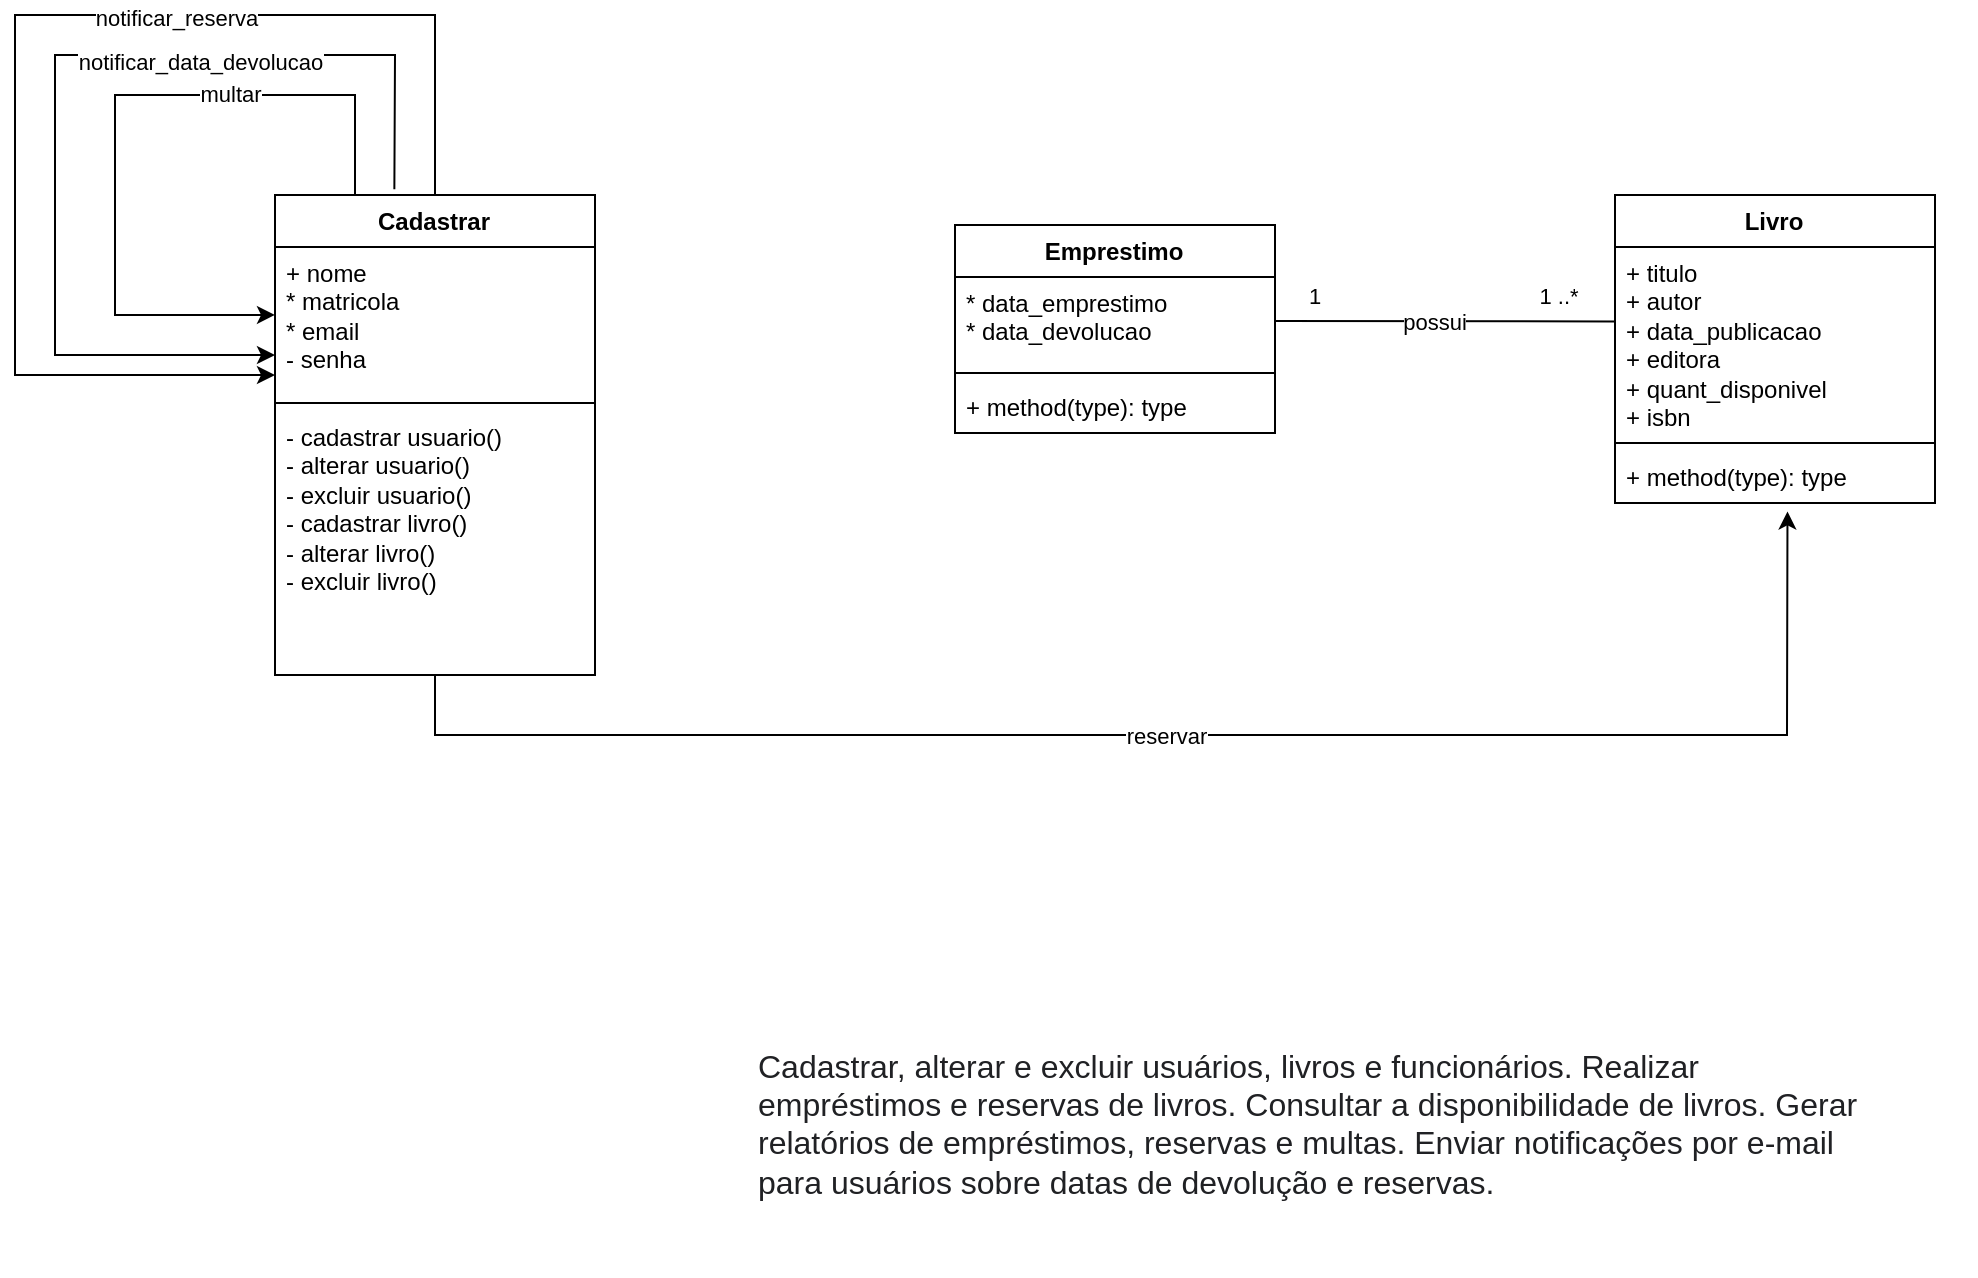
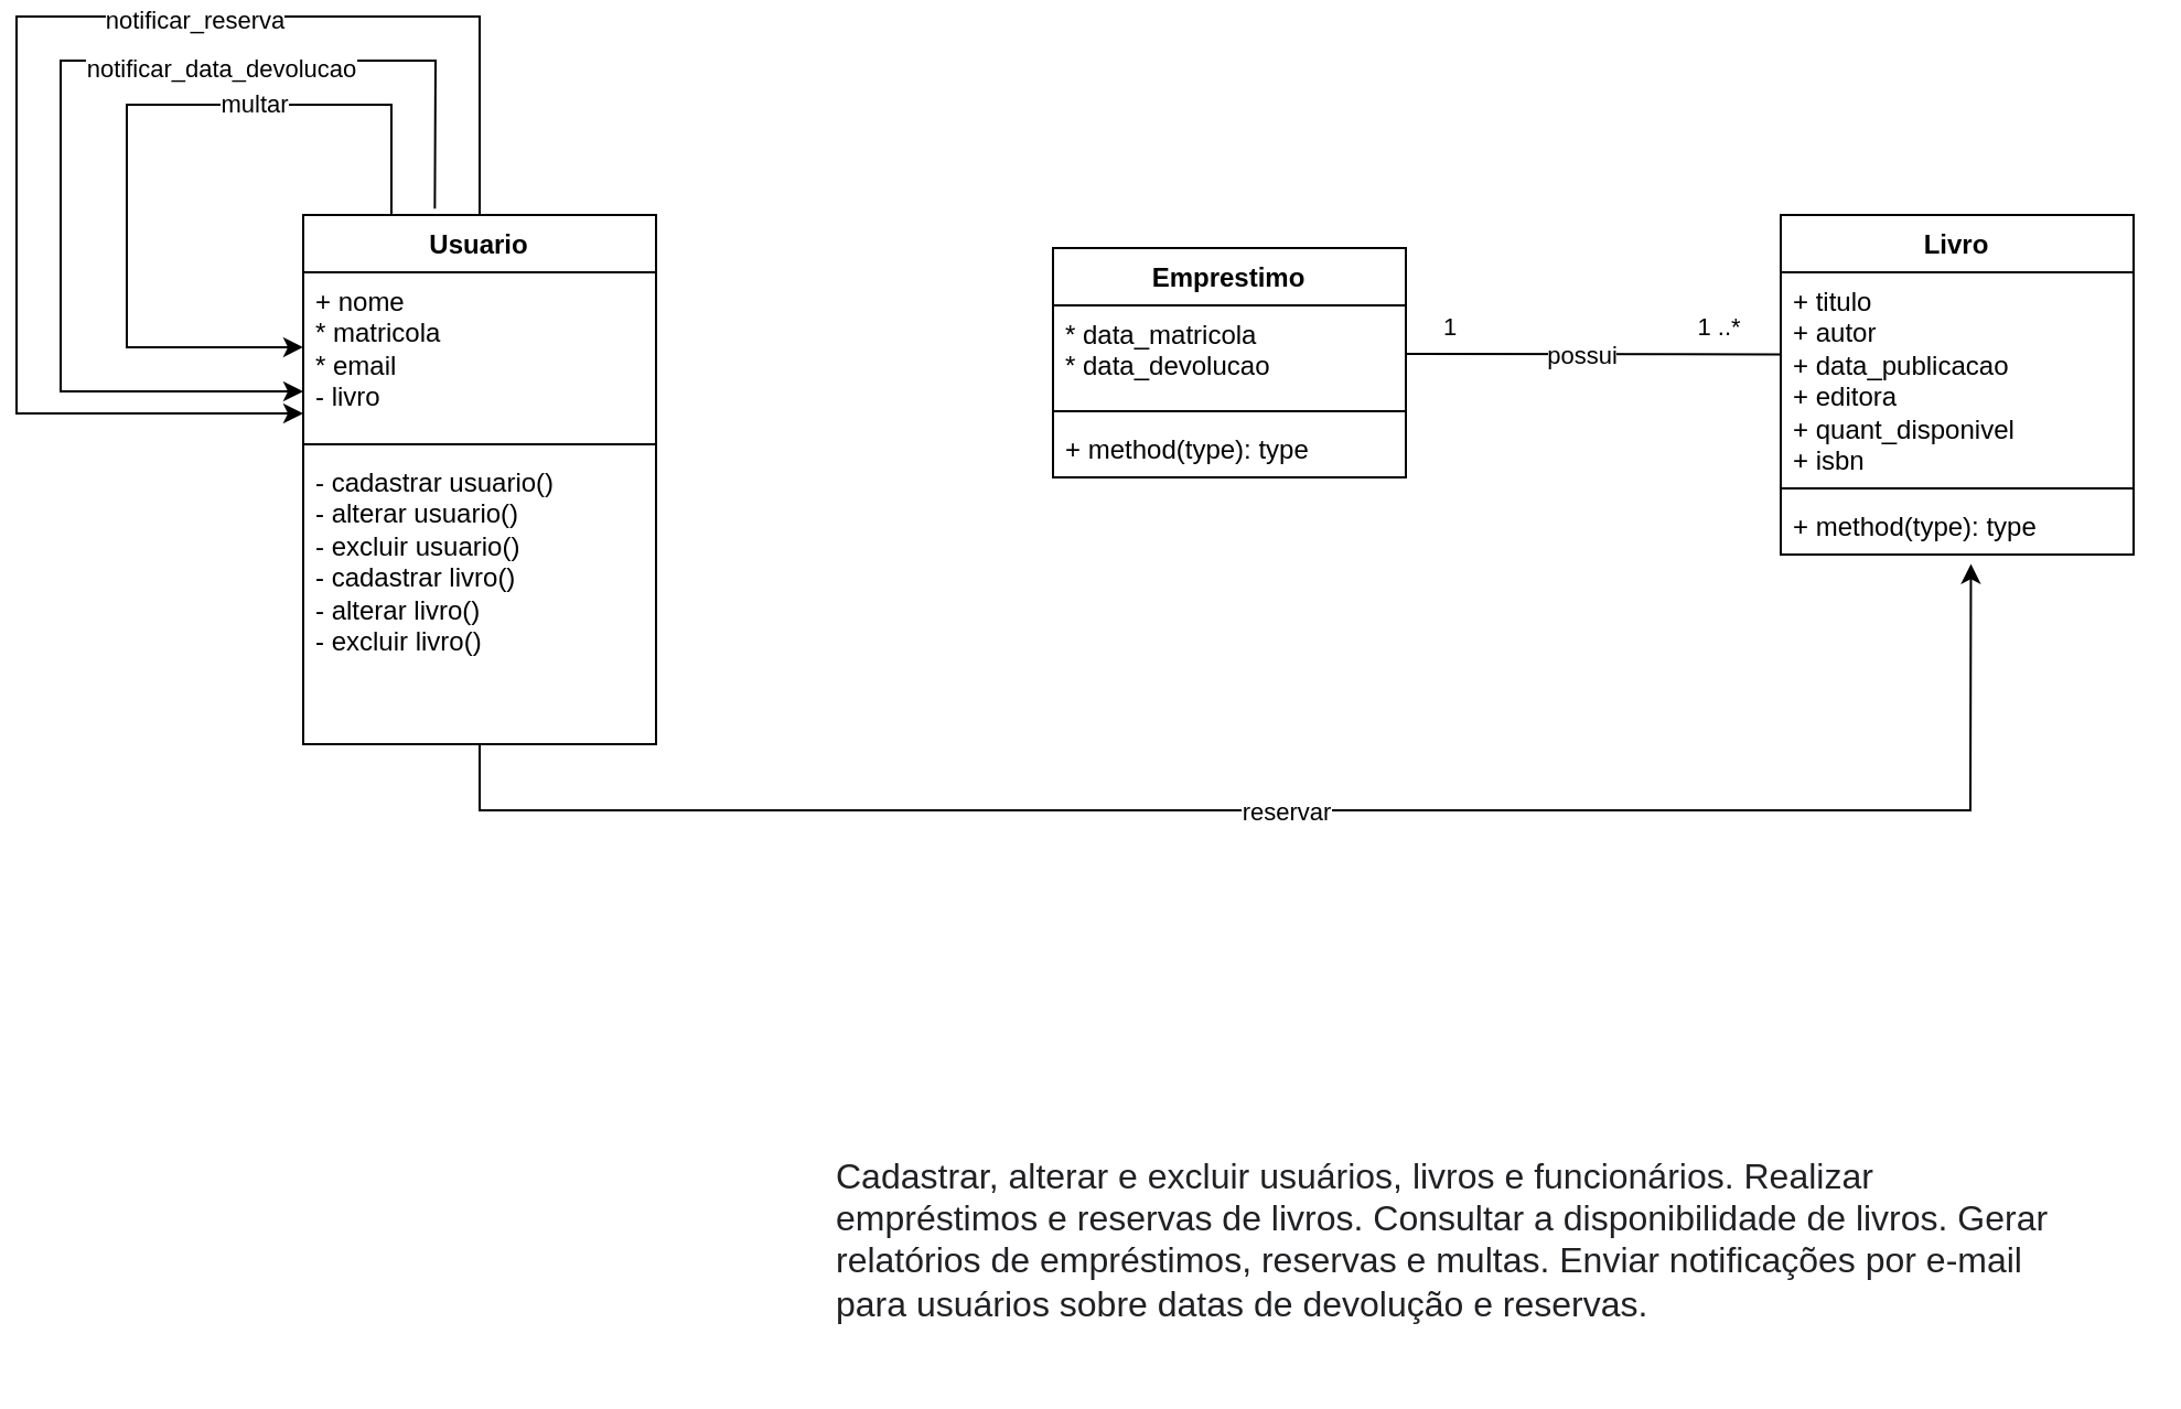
  <mxCell id="0" />
  <mxCell id="1" parent="0" />
- <mxCell id="2" value="Cadastrar" style="swimlane;fontStyle=1;align=center;verticalAlign=top;childLayout=stackLayout;horizontal=1;startSize=26;horizontalStack=0;resizeParent=1;resizeParentMax=0;resizeLast=0;collapsible=1;marginBottom=0;whiteSpace=wrap;html=1;" parent="1" vertex="1"><mxGeometry x="130" y="90" width="160" height="240" as="geometry" /></mxCell>
- <mxCell id="3" value="+ nome&lt;div&gt;* matricola&lt;/div&gt;&lt;div&gt;* email&lt;/div&gt;&lt;div&gt;- senha&lt;/div&gt;" style="text;strokeColor=none;fillColor=none;align=left;verticalAlign=top;spacingLeft=4;spacingRight=4;overflow=hidden;rotatable=0;points=[[0,0.5],[1,0.5]];portConstraint=eastwest;whiteSpace=wrap;html=1;" parent="2" vertex="1"><mxGeometry y="26" width="160" height="74" as="geometry" /></mxCell>
+ <mxCell id="2" value="Usuario" style="swimlane;fontStyle=1;align=center;verticalAlign=top;childLayout=stackLayout;horizontal=1;startSize=26;horizontalStack=0;resizeParent=1;resizeParentMax=0;resizeLast=0;collapsible=1;marginBottom=0;whiteSpace=wrap;html=1;" parent="1" vertex="1"><mxGeometry x="130" y="90" width="160" height="240" as="geometry" /></mxCell>
+ <mxCell id="3" value="+ nome&lt;div&gt;* matricola&lt;/div&gt;&lt;div&gt;* email&lt;/div&gt;&lt;div&gt;- livro&lt;/div&gt;" style="text;strokeColor=none;fillColor=none;align=left;verticalAlign=top;spacingLeft=4;spacingRight=4;overflow=hidden;rotatable=0;points=[[0,0.5],[1,0.5]];portConstraint=eastwest;whiteSpace=wrap;html=1;" parent="2" vertex="1"><mxGeometry y="26" width="160" height="74" as="geometry" /></mxCell>
  <mxCell id="4" value="" style="line;strokeWidth=1;fillColor=none;align=left;verticalAlign=middle;spacingTop=-1;spacingLeft=3;spacingRight=3;rotatable=0;labelPosition=right;points=[];portConstraint=eastwest;strokeColor=inherit;" parent="2" vertex="1"><mxGeometry y="100" width="160" height="8" as="geometry" /></mxCell>
  <mxCell id="5" value="- cadastrar usuario()&lt;div&gt;- alterar usuario()&lt;/div&gt;&lt;div&gt;- excluir usuario()&lt;/div&gt;&lt;div&gt;- cadastrar livro()&lt;div&gt;- alterar livro()&lt;/div&gt;&lt;div&gt;- excluir livro()&lt;/div&gt;&lt;div&gt;&lt;br&gt;&lt;/div&gt;&lt;/div&gt;&lt;div&gt;&lt;br&gt;&lt;/div&gt;" style="text;strokeColor=none;fillColor=none;align=left;verticalAlign=top;spacingLeft=4;spacingRight=4;overflow=hidden;rotatable=0;points=[[0,0.5],[1,0.5]];portConstraint=eastwest;whiteSpace=wrap;html=1;" parent="2" vertex="1"><mxGeometry y="108" width="160" height="132" as="geometry" /></mxCell>
  <mxCell id="6" style="edgeStyle=none;rounded=0;orthogonalLoop=1;jettySize=auto;html=1;exitX=0.25;exitY=0;exitDx=0;exitDy=0;entryX=0;entryY=0.459;entryDx=0;entryDy=0;entryPerimeter=0;" parent="2" source="2" target="3" edge="1"><mxGeometry relative="1" as="geometry"><mxPoint x="40" y="-50" as="targetPoint" /><Array as="points"><mxPoint x="40" y="-50" /><mxPoint x="-80" y="-50" /><mxPoint x="-80" y="60" /></Array></mxGeometry></mxCell>
  <mxCell id="7" value="multar" style="edgeLabel;html=1;align=center;verticalAlign=middle;resizable=0;points=[];" parent="6" vertex="1" connectable="0"><mxGeometry x="-0.291" y="-1" relative="1" as="geometry"><mxPoint x="15" as="offset" /></mxGeometry></mxCell>
  <mxCell id="8" style="edgeStyle=none;rounded=0;orthogonalLoop=1;jettySize=auto;html=1;exitX=0.5;exitY=0;exitDx=0;exitDy=0;entryX=0;entryY=0.865;entryDx=0;entryDy=0;entryPerimeter=0;" parent="2" source="2" target="3" edge="1"><mxGeometry relative="1" as="geometry"><mxPoint x="-130" y="120" as="targetPoint" /><Array as="points"><mxPoint x="80" y="-90" /><mxPoint x="-130" y="-90" /><mxPoint x="-130" y="90" /></Array></mxGeometry></mxCell>
  <mxCell id="9" value="notificar_reserva" style="edgeLabel;html=1;align=center;verticalAlign=middle;resizable=0;points=[];" parent="8" vertex="1" connectable="0"><mxGeometry x="-0.279" y="1" relative="1" as="geometry"><mxPoint as="offset" /></mxGeometry></mxCell>
  <mxCell id="10" value="Livro" style="swimlane;fontStyle=1;align=center;verticalAlign=top;childLayout=stackLayout;horizontal=1;startSize=26;horizontalStack=0;resizeParent=1;resizeParentMax=0;resizeLast=0;collapsible=1;marginBottom=0;whiteSpace=wrap;html=1;" parent="1" vertex="1"><mxGeometry x="800" y="90" width="160" height="154" as="geometry" /></mxCell>
  <mxCell id="11" value="+ titulo&lt;div&gt;+ autor&lt;/div&gt;&lt;div&gt;+ data_publicacao&lt;/div&gt;&lt;div&gt;+ editora&lt;br&gt;+ quant_disponivel&lt;/div&gt;&lt;div&gt;+ isbn&lt;/div&gt;&lt;div&gt;&lt;br&gt;&lt;/div&gt;" style="text;strokeColor=none;fillColor=none;align=left;verticalAlign=top;spacingLeft=4;spacingRight=4;overflow=hidden;rotatable=0;points=[[0,0.5],[1,0.5]];portConstraint=eastwest;whiteSpace=wrap;html=1;" parent="10" vertex="1"><mxGeometry y="26" width="160" height="94" as="geometry" /></mxCell>
  <mxCell id="12" value="" style="line;strokeWidth=1;fillColor=none;align=left;verticalAlign=middle;spacingTop=-1;spacingLeft=3;spacingRight=3;rotatable=0;labelPosition=right;points=[];portConstraint=eastwest;strokeColor=inherit;" parent="10" vertex="1"><mxGeometry y="120" width="160" height="8" as="geometry" /></mxCell>
  <mxCell id="13" value="+ method(type): type" style="text;strokeColor=none;fillColor=none;align=left;verticalAlign=top;spacingLeft=4;spacingRight=4;overflow=hidden;rotatable=0;points=[[0,0.5],[1,0.5]];portConstraint=eastwest;whiteSpace=wrap;html=1;" parent="10" vertex="1"><mxGeometry y="128" width="160" height="26" as="geometry" /></mxCell>
  <mxCell id="14" value="Emprestimo&lt;span style=&quot;color: rgba(0, 0, 0, 0); font-family: monospace; font-size: 0px; font-weight: 400; text-align: start; text-wrap-mode: nowrap;&quot;&gt;%3CmxGraphModel%3E%3Croot%3E%3CmxCell%20id%3D%220%22%2F%3E%3CmxCell%20id%3D%221%22%20parent%3D%220%22%2F%3E%3CmxCell%20id%3D%222%22%20value%3D%22Usuario%22%20style%3D%22swimlane%3BfontStyle%3D1%3Balign%3Dcenter%3BverticalAlign%3Dtop%3BchildLayout%3DstackLayout%3Bhorizontal%3D1%3BstartSize%3D26%3BhorizontalStack%3D0%3BresizeParent%3D1%3BresizeParentMax%3D0%3BresizeLast%3D0%3Bcollapsible%3D1%3BmarginBottom%3D0%3BwhiteSpace%3Dwrap%3Bhtml%3D1%3B%22%20vertex%3D%221%22%20parent%3D%221%22%3E%3CmxGeometry%20x%3D%22360%22%20y%3D%22190%22%20width%3D%22160%22%20height%3D%2286%22%20as%3D%22geometry%22%2F%3E%3C%2FmxCell%3E%3CmxCell%20id%3D%223%22%20value%3D%22%2B%20field%3A%20type%22%20style%3D%22text%3BstrokeColor%3Dnone%3BfillColor%3Dnone%3Balign%3Dleft%3BverticalAlign%3Dtop%3BspacingLeft%3D4%3BspacingRight%3D4%3Boverflow%3Dhidden%3Brotatable%3D0%3Bpoints%3D%5B%5B0%2C0.5%5D%2C%5B1%2C0.5%5D%5D%3BportConstraint%3Deastwest%3BwhiteSpace%3Dwrap%3Bhtml%3D1%3B%22%20vertex%3D%221%22%20parent%3D%222%22%3E%3CmxGeometry%20y%3D%2226%22%20width%3D%22160%22%20height%3D%2226%22%20as%3D%22geometry%22%2F%3E%3C%2FmxCell%3E%3CmxCell%20id%3D%224%22%20value%3D%22%22%20style%3D%22line%3BstrokeWidth%3D1%3BfillColor%3Dnone%3Balign%3Dleft%3BverticalAlign%3Dmiddle%3BspacingTop%3D-1%3BspacingLeft%3D3%3BspacingRight%3D3%3Brotatable%3D0%3BlabelPosition%3Dright%3Bpoints%3D%5B%5D%3BportConstraint%3Deastwest%3BstrokeColor%3Dinherit%3B%22%20vertex%3D%221%22%20parent%3D%222%22%3E%3CmxGeometry%20y%3D%2252%22%20width%3D%22160%22%20height%3D%228%22%20as%3D%22geometry%22%2F%3E%3C%2FmxCell%3E%3CmxCell%20id%3D%225%22%20value%3D%22%2B%20method(type)%3A%20type%22%20style%3D%22text%3BstrokeColor%3Dnone%3BfillColor%3Dnone%3Balign%3Dleft%3BverticalAlign%3Dtop%3BspacingLeft%3D4%3BspacingRight%3D4%3Boverflow%3Dhidden%3Brotatable%3D0%3Bpoints%3D%5B%5B0%2C0.5%5D%2C%5B1%2C0.5%5D%5D%3BportConstraint%3Deastwest%3BwhiteSpace%3Dwrap%3Bhtml%3D1%3B%22%20vertex%3D%221%22%20parent%3D%222%22%3E%3CmxGeometry%20y%3D%2260%22%20width%3D%22160%22%20height%3D%2226%22%20as%3D%22geometry%22%2F%3E%3C%2FmxCell%3E%3C%2Froot%3E%3C%2FmxGraphModel%3E&lt;/span&gt;" style="swimlane;fontStyle=1;align=center;verticalAlign=top;childLayout=stackLayout;horizontal=1;startSize=26;horizontalStack=0;resizeParent=1;resizeParentMax=0;resizeLast=0;collapsible=1;marginBottom=0;whiteSpace=wrap;html=1;" parent="1" vertex="1"><mxGeometry x="470" y="105" width="160" height="104" as="geometry" /></mxCell>
- <mxCell id="15" value="* data_emprestimo&lt;div&gt;* data_devolucao&lt;/div&gt;" style="text;strokeColor=none;fillColor=none;align=left;verticalAlign=top;spacingLeft=4;spacingRight=4;overflow=hidden;rotatable=0;points=[[0,0.5],[1,0.5]];portConstraint=eastwest;whiteSpace=wrap;html=1;" parent="14" vertex="1"><mxGeometry y="26" width="160" height="44" as="geometry" /></mxCell>
+ <mxCell id="15" value="* data_matricola&lt;div&gt;* data_devolucao&lt;/div&gt;" style="text;strokeColor=none;fillColor=none;align=left;verticalAlign=top;spacingLeft=4;spacingRight=4;overflow=hidden;rotatable=0;points=[[0,0.5],[1,0.5]];portConstraint=eastwest;whiteSpace=wrap;html=1;" parent="14" vertex="1"><mxGeometry y="26" width="160" height="44" as="geometry" /></mxCell>
  <mxCell id="16" value="" style="line;strokeWidth=1;fillColor=none;align=left;verticalAlign=middle;spacingTop=-1;spacingLeft=3;spacingRight=3;rotatable=0;labelPosition=right;points=[];portConstraint=eastwest;strokeColor=inherit;" parent="14" vertex="1"><mxGeometry y="70" width="160" height="8" as="geometry" /></mxCell>
  <mxCell id="17" value="+ method(type): type" style="text;strokeColor=none;fillColor=none;align=left;verticalAlign=top;spacingLeft=4;spacingRight=4;overflow=hidden;rotatable=0;points=[[0,0.5],[1,0.5]];portConstraint=eastwest;whiteSpace=wrap;html=1;" parent="14" vertex="1"><mxGeometry y="78" width="160" height="26" as="geometry" /></mxCell>
  <mxCell id="18" value="" style="endArrow=none;html=1;rounded=0;exitX=1;exitY=0.5;exitDx=0;exitDy=0;entryX=-0.003;entryY=0.396;entryDx=0;entryDy=0;entryPerimeter=0;" parent="1" source="15" target="11" edge="1"><mxGeometry width="50" height="50" relative="1" as="geometry"><mxPoint x="300" y="163" as="sourcePoint" /><mxPoint x="480" y="163" as="targetPoint" /></mxGeometry></mxCell>
  <mxCell id="19" value="possui" style="edgeLabel;html=1;align=center;verticalAlign=middle;resizable=0;points=[];" parent="18" vertex="1" connectable="0"><mxGeometry x="0.015" relative="1" as="geometry"><mxPoint x="-6" as="offset" /></mxGeometry></mxCell>
  <mxCell id="20" value="1 ..*" style="edgeLabel;html=1;align=center;verticalAlign=middle;resizable=0;points=[];" parent="18" vertex="1" connectable="0"><mxGeometry x="0.811" y="3" relative="1" as="geometry"><mxPoint x="-13" y="-10" as="offset" /></mxGeometry></mxCell>
  <mxCell id="21" value="1" style="edgeLabel;html=1;align=center;verticalAlign=middle;resizable=0;points=[];" parent="18" vertex="1" connectable="0"><mxGeometry x="-0.772" y="1" relative="1" as="geometry"><mxPoint y="-12" as="offset" /></mxGeometry></mxCell>
  <mxCell id="22" style="edgeStyle=none;rounded=0;orthogonalLoop=1;jettySize=auto;html=1;entryX=0.539;entryY=1.163;entryDx=0;entryDy=0;entryPerimeter=0;" parent="1" source="2" target="13" edge="1"><mxGeometry relative="1" as="geometry"><Array as="points"><mxPoint x="210" y="360" /><mxPoint x="886" y="360" /></Array></mxGeometry></mxCell>
  <mxCell id="23" value="reservar" style="edgeLabel;html=1;align=center;verticalAlign=middle;resizable=0;points=[];" parent="22" vertex="1" connectable="0"><mxGeometry x="-0.034" relative="1" as="geometry"><mxPoint as="offset" /></mxGeometry></mxCell>
  <mxCell id="24" value="&lt;span style=&quot;color: rgb(32, 33, 36); font-family: docs-Roboto, Helvetica, Arial, sans-serif; font-size: 16px; font-style: normal; font-variant-ligatures: normal; font-variant-caps: normal; font-weight: 400; letter-spacing: normal; orphans: 2; text-align: start; text-indent: 0px; text-transform: none; widows: 2; word-spacing: 0px; -webkit-text-stroke-width: 0px; white-space: normal; background-color: rgb(255, 255, 255); text-decoration-thickness: initial; text-decoration-style: initial; text-decoration-color: initial; display: inline !important; float: none;&quot;&gt;Cadastrar, alterar e excluir usuários, livros e funcionários. Realizar empréstimos e reservas de livros. Consultar a disponibilidade de livros. Gerar relatórios de empréstimos, reservas e multas. Enviar notificações por e-mail para usuários sobre datas de devolução e reservas.&lt;/span&gt;" style="text;whiteSpace=wrap;html=1;" parent="1" vertex="1"><mxGeometry x="370" y="510" width="560" height="100" as="geometry" /></mxCell>
  <mxCell id="25" style="edgeStyle=none;rounded=0;orthogonalLoop=1;jettySize=auto;html=1;exitX=0.373;exitY=-0.012;exitDx=0;exitDy=0;entryX=0;entryY=0.73;entryDx=0;entryDy=0;entryPerimeter=0;exitPerimeter=0;" parent="1" source="2" target="3" edge="1"><mxGeometry relative="1" as="geometry"><mxPoint x="110" y="230" as="targetPoint" /><Array as="points"><mxPoint x="190" y="20" /><mxPoint x="20" y="20" /><mxPoint x="20" y="170" /></Array></mxGeometry></mxCell>
  <mxCell id="26" value="notificar_data_devolucao" style="edgeLabel;html=1;align=center;verticalAlign=middle;resizable=0;points=[];" parent="25" vertex="1" connectable="0"><mxGeometry x="-0.327" y="3" relative="1" as="geometry"><mxPoint x="2" as="offset" /></mxGeometry></mxCell>
